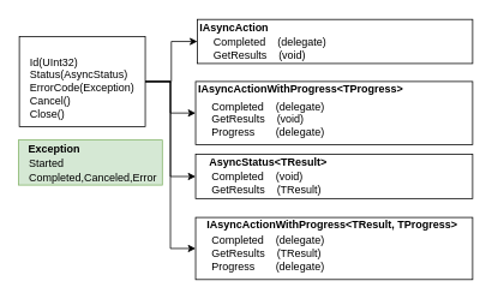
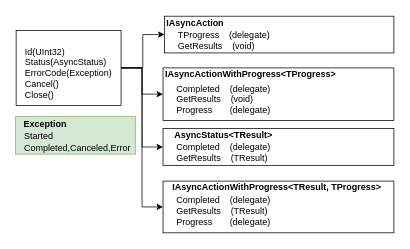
  <mxCell id="0" />
  <mxCell id="1" parent="0" />
  <mxCell id="2" style="edgeStyle=orthogonalEdgeStyle;rounded=0;orthogonalLoop=1;jettySize=auto;html=1;entryX=0;entryY=0.5;entryDx=0;entryDy=0;" edge="1" parent="1" source="6" target="17"><mxGeometry relative="1" as="geometry" /></mxCell>
  <mxCell id="3" style="edgeStyle=orthogonalEdgeStyle;rounded=0;orthogonalLoop=1;jettySize=auto;html=1;entryX=0;entryY=0.5;entryDx=0;entryDy=0;" edge="1" parent="1" source="6" target="11"><mxGeometry relative="1" as="geometry" /></mxCell>
  <mxCell id="4" style="edgeStyle=orthogonalEdgeStyle;rounded=0;orthogonalLoop=1;jettySize=auto;html=1;" edge="1" parent="1" source="6" target="14"><mxGeometry relative="1" as="geometry" /></mxCell>
  <mxCell id="5" style="edgeStyle=orthogonalEdgeStyle;rounded=0;orthogonalLoop=1;jettySize=auto;html=1;entryX=0;entryY=0.5;entryDx=0;entryDy=0;" edge="1" parent="1" source="6" target="20"><mxGeometry relative="1" as="geometry" /></mxCell>
  <mxCell id="6" value="" style="rounded=0;whiteSpace=wrap;html=1;" vertex="1" parent="1"><mxGeometry x="21" y="40" width="140" height="100" as="geometry" /></mxCell>
  <mxCell id="7" value="Id(UInt32)&lt;br&gt;Status(AsyncStatus)&lt;br&gt;ErrorCode(Exception)&lt;br&gt;Cancel()&lt;br&gt;Close()" style="text;html=1;strokeColor=none;fillColor=none;align=left;verticalAlign=middle;whiteSpace=wrap;rounded=0;" vertex="1" parent="1"><mxGeometry x="31" y="61" width="130" height="71" as="geometry" /></mxCell>
  <mxCell id="8" value="" style="rounded=0;whiteSpace=wrap;html=1;fillColor=#d5e8d4;strokeColor=#82b366;" vertex="1" parent="1"><mxGeometry x="20" y="155" width="160" height="50" as="geometry" /></mxCell>
  <mxCell id="9" value="Exception" style="text;html=1;strokeColor=none;fillColor=none;align=center;verticalAlign=middle;whiteSpace=wrap;rounded=0;fontStyle=1" vertex="1" parent="1"><mxGeometry x="20" y="155" width="80" height="20" as="geometry" /></mxCell>
  <mxCell id="10" value="Started&lt;br&gt;Completed,Canceled,Error" style="text;html=1;strokeColor=none;fillColor=none;align=left;verticalAlign=middle;whiteSpace=wrap;rounded=0;" vertex="1" parent="1"><mxGeometry x="30" y="174" width="150" height="30" as="geometry" /></mxCell>
  <mxCell id="11" value="" style="rounded=0;whiteSpace=wrap;html=1;align=left;" vertex="1" parent="1"><mxGeometry x="219" y="21" width="306" height="49" as="geometry" /></mxCell>
  <mxCell id="12" value="IAsyncAction" style="text;html=1;strokeColor=none;fillColor=none;align=center;verticalAlign=middle;whiteSpace=wrap;rounded=0;fontStyle=1" vertex="1" parent="1"><mxGeometry x="215" y="20" width="90" height="20" as="geometry" /></mxCell>
- <mxCell id="13" value="Completed&amp;nbsp; &amp;nbsp; (delegate)&lt;br&gt;GetResults&amp;nbsp; &amp;nbsp; (void)" style="text;html=1;strokeColor=none;fillColor=none;align=left;verticalAlign=middle;whiteSpace=wrap;rounded=0;" vertex="1" parent="1"><mxGeometry x="235" y="38" width="150" height="30" as="geometry" /></mxCell>
+ <mxCell id="13" value="TProgress&amp;nbsp; &amp;nbsp; (delegate)&lt;br&gt;GetResults&amp;nbsp; &amp;nbsp; (void)" style="text;html=1;strokeColor=none;fillColor=none;align=left;verticalAlign=middle;whiteSpace=wrap;rounded=0;" vertex="1" parent="1"><mxGeometry x="235" y="38" width="150" height="30" as="geometry" /></mxCell>
  <mxCell id="14" value="" style="rounded=0;whiteSpace=wrap;html=1;align=left;" vertex="1" parent="1"><mxGeometry x="217" y="90" width="308" height="70" as="geometry" /></mxCell>
  <mxCell id="15" value="IAsyncActionWithProgress&amp;lt;TProgress&amp;gt;" style="text;html=1;strokeColor=none;fillColor=none;align=center;verticalAlign=middle;whiteSpace=wrap;rounded=0;fontStyle=1" vertex="1" parent="1"><mxGeometry x="213" y="89" width="242" height="20" as="geometry" /></mxCell>
  <mxCell id="16" value="Completed&amp;nbsp; &amp;nbsp; (delegate)&lt;br&gt;GetResults&amp;nbsp; &amp;nbsp; (void)&lt;br&gt;Progress&amp;nbsp; &amp;nbsp; &amp;nbsp; &amp;nbsp;(delegate)" style="text;html=1;strokeColor=none;fillColor=none;align=left;verticalAlign=middle;whiteSpace=wrap;rounded=0;" vertex="1" parent="1"><mxGeometry x="233" y="111" width="150" height="42" as="geometry" /></mxCell>
  <mxCell id="17" value="" style="rounded=0;whiteSpace=wrap;html=1;align=left;" vertex="1" parent="1"><mxGeometry x="217" y="171" width="308" height="49" as="geometry" /></mxCell>
  <mxCell id="18" value="AsyncStatus&amp;lt;TResult&amp;gt;" style="text;html=1;strokeColor=none;fillColor=none;align=center;verticalAlign=middle;whiteSpace=wrap;rounded=0;fontStyle=1" vertex="1" parent="1"><mxGeometry x="218" y="170" width="160" height="20" as="geometry" /></mxCell>
- <mxCell id="19" value="Completed&amp;nbsp; &amp;nbsp; (void)&lt;br&gt;GetResults&amp;nbsp; &amp;nbsp; (TResult)" style="text;html=1;strokeColor=none;fillColor=none;align=left;verticalAlign=middle;whiteSpace=wrap;rounded=0;" vertex="1" parent="1"><mxGeometry x="233" y="188" width="150" height="30" as="geometry" /></mxCell>
+ <mxCell id="19" value="Completed&amp;nbsp; &amp;nbsp; (delegate)&lt;br&gt;GetResults&amp;nbsp; &amp;nbsp; (TResult)" style="text;html=1;strokeColor=none;fillColor=none;align=left;verticalAlign=middle;whiteSpace=wrap;rounded=0;" vertex="1" parent="1"><mxGeometry x="233" y="188" width="150" height="30" as="geometry" /></mxCell>
  <mxCell id="20" value="" style="rounded=0;whiteSpace=wrap;html=1;align=left;" vertex="1" parent="1"><mxGeometry x="217" y="241" width="308" height="69" as="geometry" /></mxCell>
  <mxCell id="21" value="IAsyncActionWithProgress&amp;lt;TResult, TProgress&amp;gt;" style="text;html=1;strokeColor=none;fillColor=none;align=center;verticalAlign=middle;whiteSpace=wrap;rounded=0;fontStyle=1" vertex="1" parent="1"><mxGeometry x="213" y="240" width="312" height="20" as="geometry" /></mxCell>
  <mxCell id="22" value="Completed&amp;nbsp; &amp;nbsp; (delegate)&lt;br&gt;GetResults&amp;nbsp; &amp;nbsp; (TResult)&lt;br&gt;Progress&amp;nbsp; &amp;nbsp; &amp;nbsp; &amp;nbsp;(delegate)" style="text;html=1;strokeColor=none;fillColor=none;align=left;verticalAlign=middle;whiteSpace=wrap;rounded=0;" vertex="1" parent="1"><mxGeometry x="233" y="260" width="150" height="42" as="geometry" /></mxCell>
